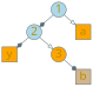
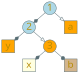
  digraph {
    nodesep=0.9
    rankdir=TB
    ranksep=0.2
    fontname="Open Sans"
    node [color="#586e75" fixedsize=true fontcolor="#b58900" fontname="Open Sans" fontsize=22 shape=box style=filled fillcolor=orange]
    edge [arrowhead=diamond color="#586e75" fontcolor="#268bd2" fontname="Open Sans" fontsize=16]
    1 [shape=circle width=0.4 fillcolor=lightblue]
    2 [shape=circle width=0.4 fillcolor=lightblue]
    n3 [height=0.4 label=a width=0.4]
    n4 [height=0.4 label=y width=0.4]
    3 [height=0.4 shape=circle width=0.4]
+   n6 [height=0.4 label=x width=0.4 fillcolor=lightyellow]
    n7 [height=0.4 label=b width=0.4 fillcolor=tan]
    1 -> 2
    1 -> n3 [arrowhead=onormal]
    2 -> n4
    2 -> 3 [arrowhead=onormal]
+   3 -> n6
    3 -> n7 [arrowhead=dot]
  }
